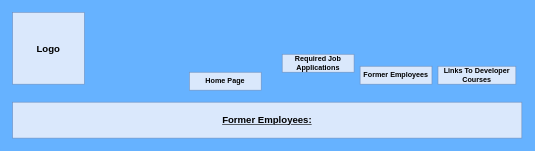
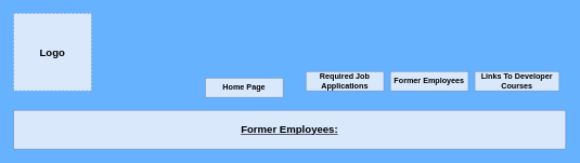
  <mxCell id="0" />
  <mxCell id="1" parent="0" />
- <mxCell id="2" value="Logo" style="rounded=0;whiteSpace=wrap;html=1;fillColor=#dae8fc;strokeColor=#6c8ebf;fontStyle=1;fontSize=16;" vertex="1" parent="1"><mxGeometry width="120" height="120" as="geometry" x="20" y="20" /></mxCell>
+ <mxCell id="2" value="Logo" style="rounded=0;whiteSpace=wrap;html=1;fillColor=#dae8fc;strokeColor=#6c8ebf;fontStyle=1;fontSize=16;dashed=1;" vertex="1" parent="1"><mxGeometry width="120" height="120" as="geometry" x="20" y="20" /></mxCell>
  <mxCell id="3" value="Home Page" style="rounded=0;whiteSpace=wrap;html=1;fontSize=12;fontStyle=1;fillColor=#dae8fc;strokeColor=#6c8ebf;" vertex="1" parent="1"><mxGeometry x="315" y="120" width="120" height="30" as="geometry" /></mxCell>
- <mxCell id="4" value="Required Job Applications" style="rounded=0;whiteSpace=wrap;html=1;fillColor=#dae8fc;strokeColor=#6c8ebf;fontStyle=1" vertex="1" parent="1"><mxGeometry x="470" y="90" width="120" height="30" as="geometry" /></mxCell>
+ <mxCell id="4" value="Required Job Applications" style="rounded=0;whiteSpace=wrap;html=1;fillColor=#dae8fc;strokeColor=#6c8ebf;fontStyle=1" vertex="1" parent="1"><mxGeometry x="470" y="110" width="120" height="30" as="geometry" /></mxCell>
  <mxCell id="5" value="Former Employees" style="rounded=0;whiteSpace=wrap;html=1;fillColor=#dae8fc;strokeColor=#6c8ebf;fontStyle=1" vertex="1" parent="1"><mxGeometry x="600" y="110" width="120" height="30" as="geometry" /></mxCell>
  <mxCell id="6" value="Links To Developer Courses" style="rounded=0;whiteSpace=wrap;html=1;fillColor=#dae8fc;strokeColor=#6c8ebf;fontStyle=1" vertex="1" parent="1"><mxGeometry x="730" y="110" width="130" height="30" as="geometry" /></mxCell>
  <mxCell id="7" value="&lt;span style=&quot;font-size: 16px&quot;&gt;&lt;b&gt;Former Employees:&lt;/b&gt;&lt;/span&gt;" style="rounded=0;whiteSpace=wrap;html=1;fillColor=#dae8fc;strokeColor=#6c8ebf;fontStyle=4" vertex="1" parent="1"><mxGeometry y="170" width="850" height="60" as="geometry" x="20" /></mxCell>
